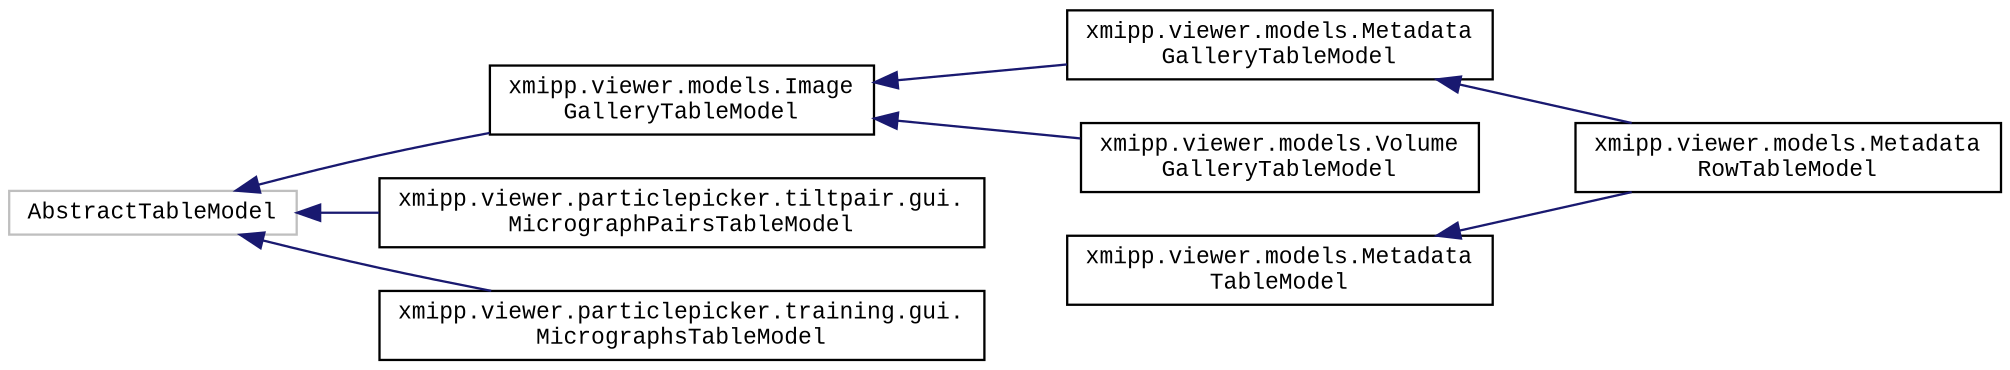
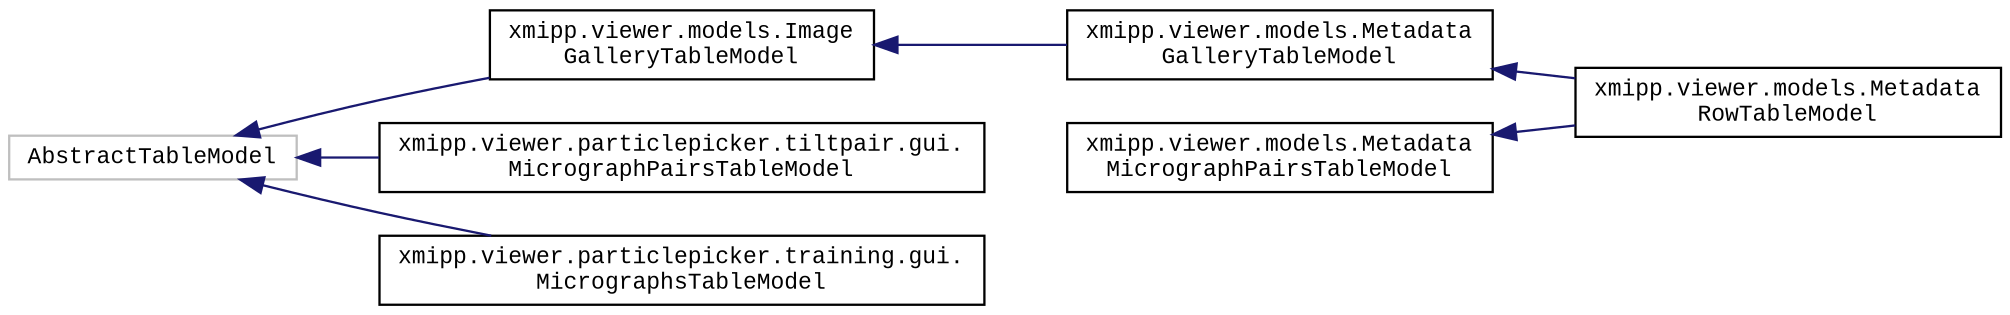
  digraph {
    fontname="Liberation Mono"
    rankdir=LR
    node [color=black fillcolor=white fontname="Liberation Mono" fontsize=10 shape=record style=filled]
    edge [color=midnightblue dir=back fontname="Liberation Mono" fontsize=10 labelfontname=Helvetica labelfontsize=10 style=solid]
    n1 [color=grey75 height=0.2 label=AbstractTableModel width=0.4]
    n2 [height=0.2 label="xmipp.viewer.models.Image\lGalleryTableModel" width=0.4]
    n3 [height=0.2 label="xmipp.viewer.particlepicker.tiltpair.gui.\lMicrographPairsTableModel" width=0.4]
    n4 [height=0.2 label="xmipp.viewer.particlepicker.training.gui.\lMicrographsTableModel" width=0.4]
    n5 [height=0.2 label="xmipp.viewer.models.Metadata\lGalleryTableModel" width=0.4]
-   n6 [height=0.2 label="xmipp.viewer.models.Volume\lGalleryTableModel" width=0.4]
    n7 [height=0.2 label="xmipp.viewer.models.Metadata\lRowTableModel" width=0.4]
-   n8 [height=0.2 label="xmipp.viewer.models.Metadata\lTableModel" width=0.4]
+   n8 [height=0.2 label="xmipp.viewer.models.Metadata\lMicrographPairsTableModel" width=0.4]
    n1 -> n2
    n1 -> n3
    n1 -> n4
    n2 -> n5
-   n2 -> n6
    n5 -> n7
    n8 -> n7
  }
